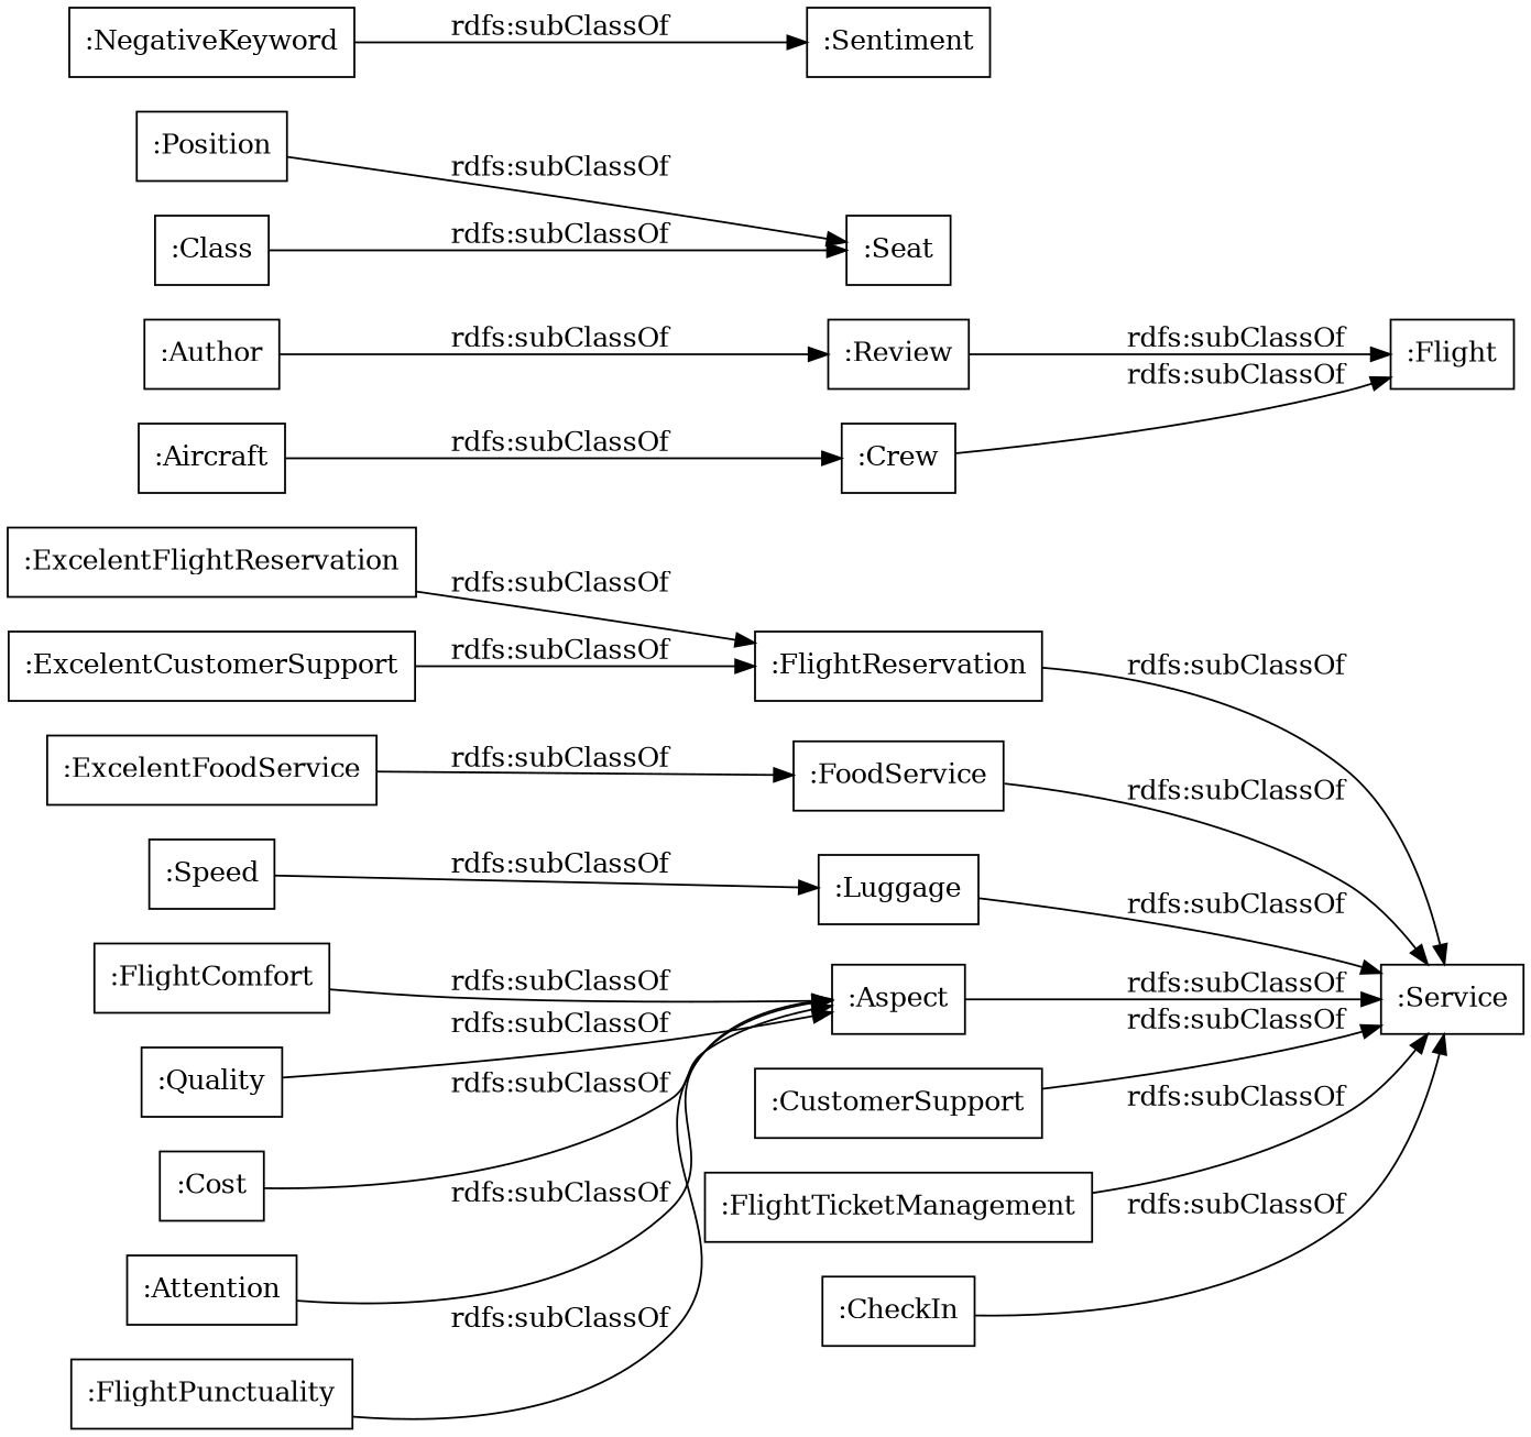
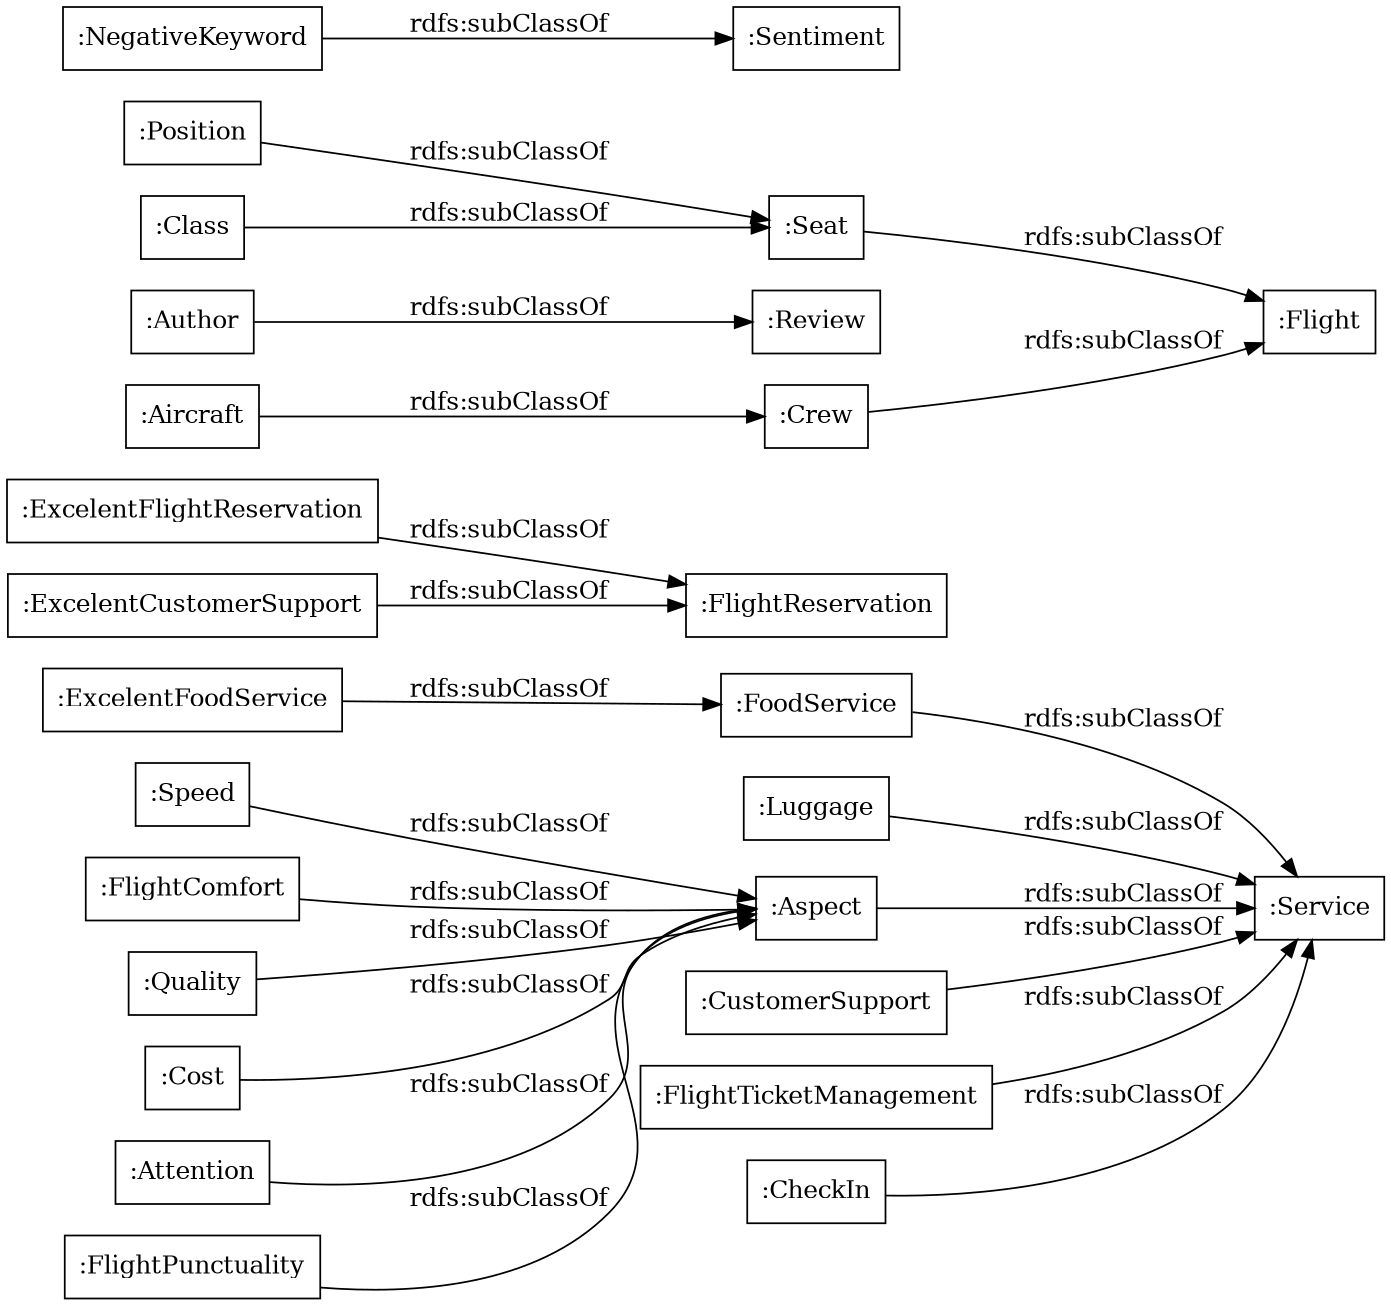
  digraph {
    rankdir=LR
    node [color=black shape=rectangle]
    ":FlightComfort"
    ":Aspect"
    ":Service"
    ":Luggage"
    ":Speed"
    ":Crew"
    ":Flight"
    ":Aircraft"
    ":Quality"
    ":FlightReservation"
    ":Position"
    ":Seat"
    ":FoodService"
    ":Cost"
    ":NegativeKeyword"
    ":Sentiment"
    ":CustomerSupport"
    ":Attention"
    ":FlightPunctuality"
    ":ExcelentFlightReservation"
    ":ExcelentCustomerSupport"
    ":FlightTicketManagement"
    ":ExcelentFoodService"
    ":Author"
    ":Review"
    ":Class"
    ":CheckIn"
    ":FlightComfort" -> ":Aspect" [label="rdfs:subClassOf"]
    ":Aspect" -> ":Service" [label="rdfs:subClassOf"]
    ":Luggage" -> ":Service" [label="rdfs:subClassOf"]
-   ":Speed" -> ":Luggage" [label="rdfs:subClassOf"]
+   ":Speed" -> ":Aspect" [label="rdfs:subClassOf"]
    ":Crew" -> ":Flight" [label="rdfs:subClassOf"]
    ":Aircraft" -> ":Crew" [label="rdfs:subClassOf"]
    ":Quality" -> ":Aspect" [label="rdfs:subClassOf"]
-   ":FlightReservation" -> ":Service" [label="rdfs:subClassOf"]
    ":Position" -> ":Seat" [label="rdfs:subClassOf"]
-   ":Review" -> ":Flight" [label="rdfs:subClassOf"]
+   ":Seat" -> ":Flight" [label="rdfs:subClassOf"]
    ":FoodService" -> ":Service" [label="rdfs:subClassOf"]
    ":Cost" -> ":Aspect" [label="rdfs:subClassOf"]
    ":NegativeKeyword" -> ":Sentiment" [label="rdfs:subClassOf"]
    ":CustomerSupport" -> ":Service" [label="rdfs:subClassOf"]
    ":Attention" -> ":Aspect" [label="rdfs:subClassOf"]
    ":FlightPunctuality" -> ":Aspect" [label="rdfs:subClassOf"]
    ":ExcelentFlightReservation" -> ":FlightReservation" [label="rdfs:subClassOf"]
    ":ExcelentCustomerSupport" -> ":FlightReservation" [label="rdfs:subClassOf"]
    ":FlightTicketManagement" -> ":Service" [label="rdfs:subClassOf"]
    ":ExcelentFoodService" -> ":FoodService" [label="rdfs:subClassOf"]
    ":Author" -> ":Review" [label="rdfs:subClassOf"]
    ":Class" -> ":Seat" [label="rdfs:subClassOf"]
    ":CheckIn" -> ":Service" [label="rdfs:subClassOf"]
  }
